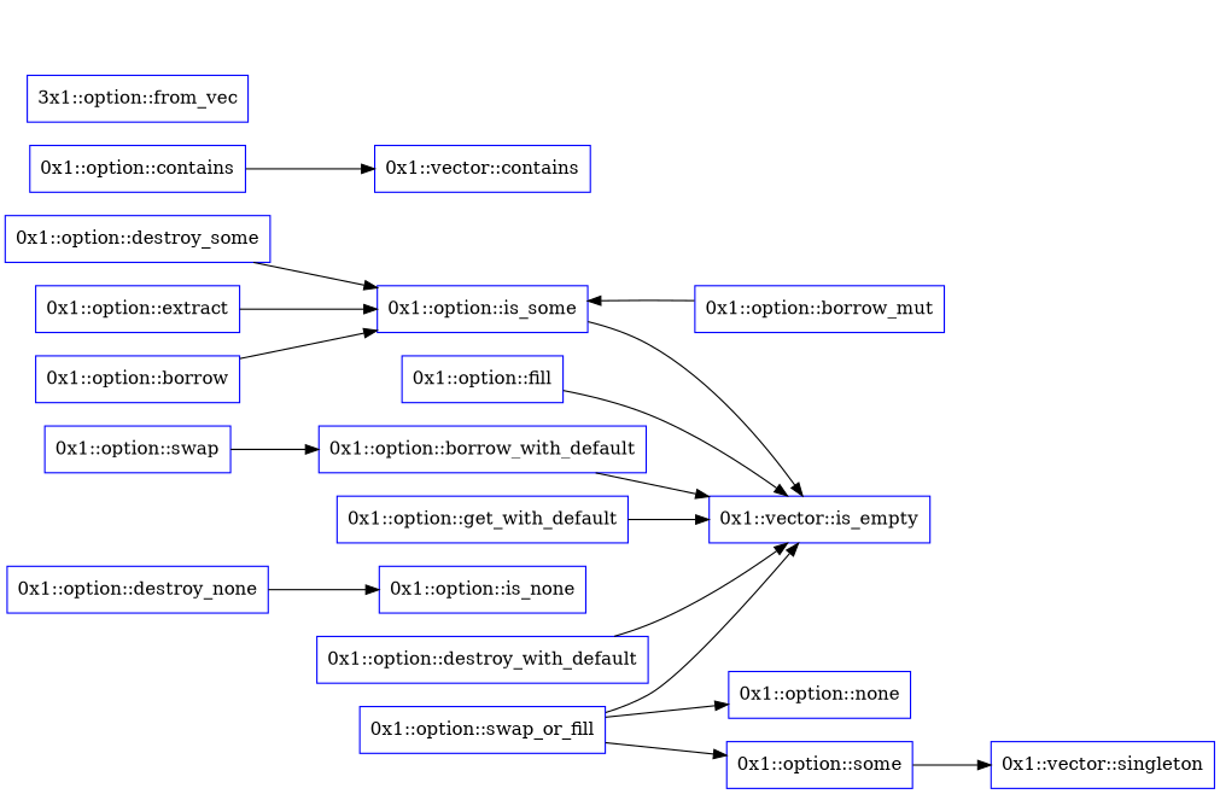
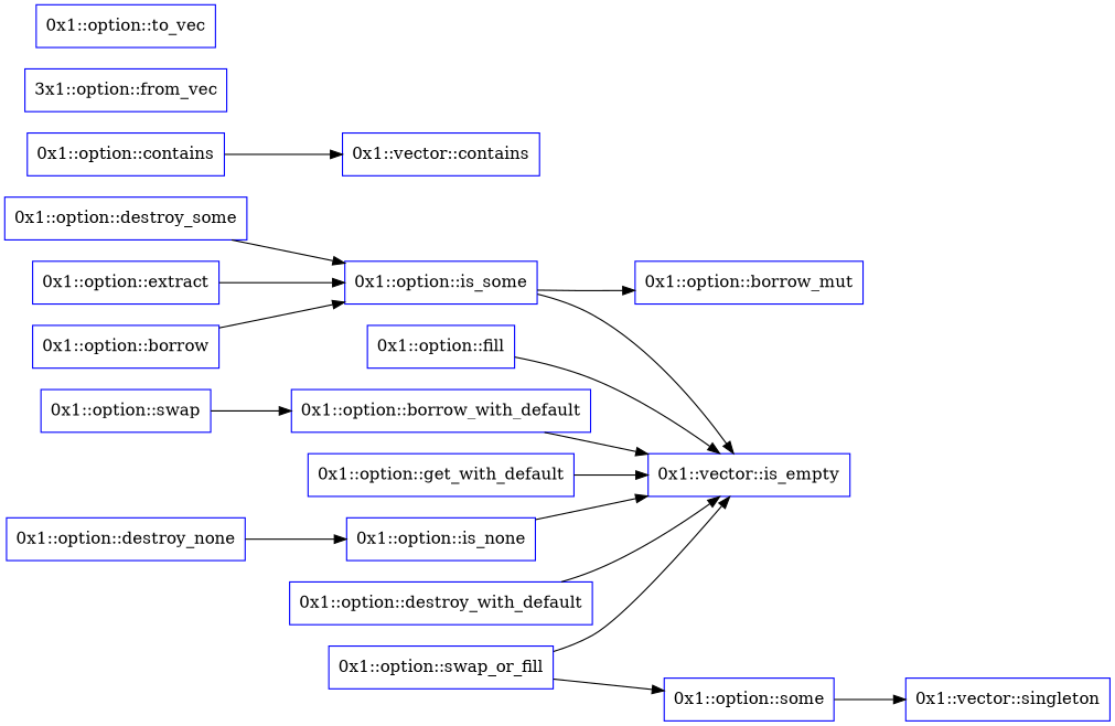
  digraph {
    rankdir=LR
    node [color=blue shape=box]
    n1 [label="0x1::option::borrow"]
    n2 [label="0x1::option::is_some"]
    n3 [label="0x1::vector::is_empty"]
    n4 [label="0x1::option::borrow_mut"]
    n5 [label="0x1::option::swap"]
    n6 [label="0x1::option::borrow_with_default"]
    n7 [label="0x1::option::contains"]
    n8 [label="0x1::vector::contains"]
    n9 [label="0x1::option::destroy_none"]
    n10 [label="0x1::option::is_none"]
    n11 [label="0x1::option::destroy_some"]
    n12 [label="0x1::option::destroy_with_default"]
    n13 [label="0x1::option::extract"]
    n14 [label="0x1::option::fill"]
    n15 [label="3x1::option::from_vec"]
    n16 [label="0x1::option::get_with_default"]
-   n17 [label="0x1::option::none"]
    n18 [label="0x1::option::some"]
    n19 [label="0x1::vector::singleton"]
    n20 [label="0x1::option::swap_or_fill"]
+   n21 [label="0x1::option::to_vec"]
    n1 -> n2
    n2 -> n3
-   n4 -> n2
+   n2 -> n4
    n5 -> n6
    n6 -> n3
    n7 -> n8
    n9 -> n10
+   n10 -> n3
    n11 -> n2
    n12 -> n3
    n13 -> n2
    n14 -> n3
    n16 -> n3
    n18 -> n19
    n20 -> n3
-   n20 -> n17
    n20 -> n18
  }
